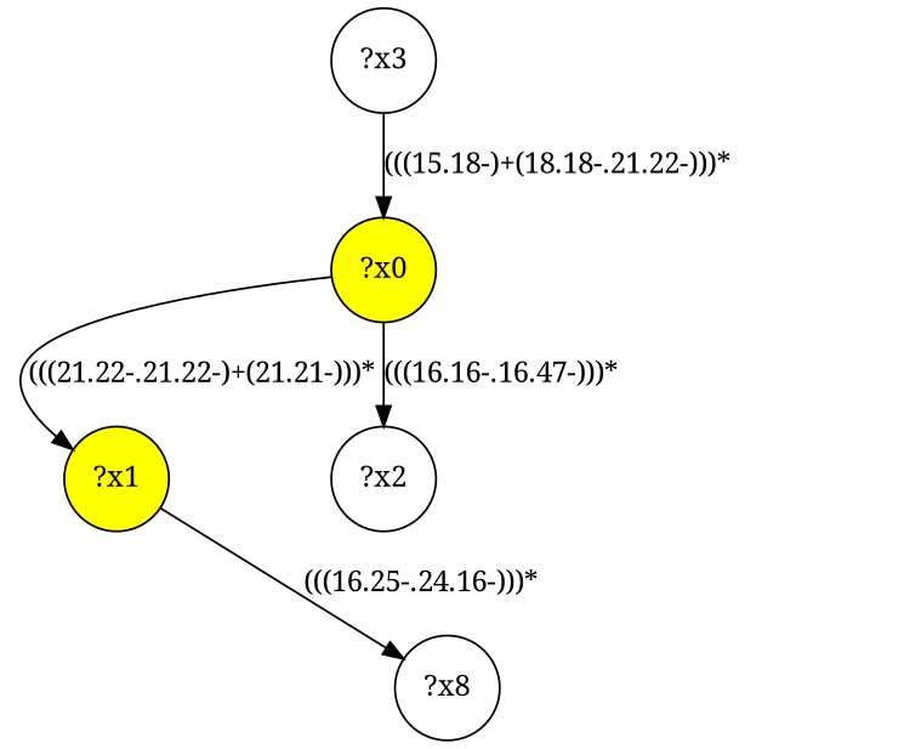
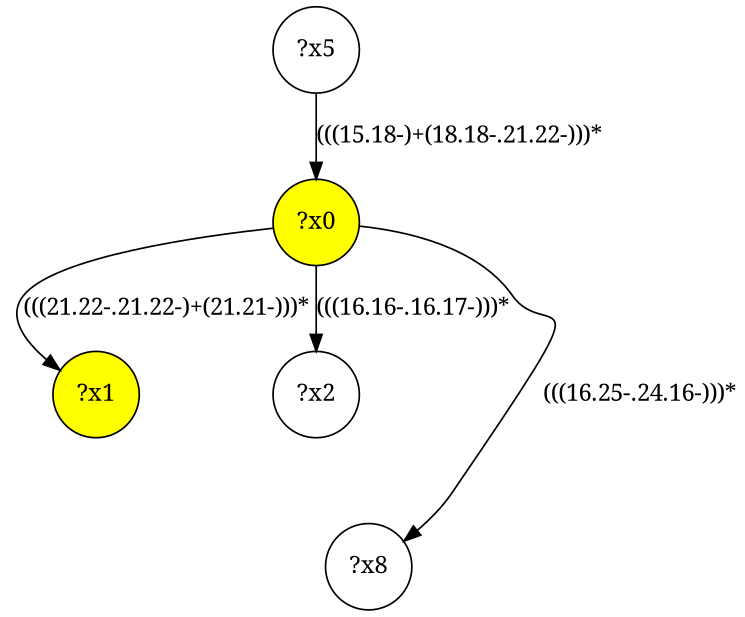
  digraph {
    fontname="Noto Serif"
    node [fontname="Noto Serif" shape=circle]
    edge [fontname="Noto Serif"]
    n1 [fillcolor=yellow label="?x0" style="filled,"]
    n2 [fillcolor=yellow label="?x1" style="filled,"]
    n3 [label="?x2"]
    n4 [label="?x8"]
-   n5 [label="?x3"]
+   n5 [label="?x5"]
    n1 -> n2 [label="(((21.22-.21.22-)+(21.21-)))*"]
-   n1 -> n3 [label="(((16.16-.16.47-)))*"]
-   n2 -> n4 [label="(((16.25-.24.16-)))*"]
+   n1 -> n3 [label="(((16.16-.16.17-)))*"]
+   n1 -> n4 [label="(((16.25-.24.16-)))*"]
    n5 -> n1 [label="(((15.18-)+(18.18-.21.22-)))*"]
  }
